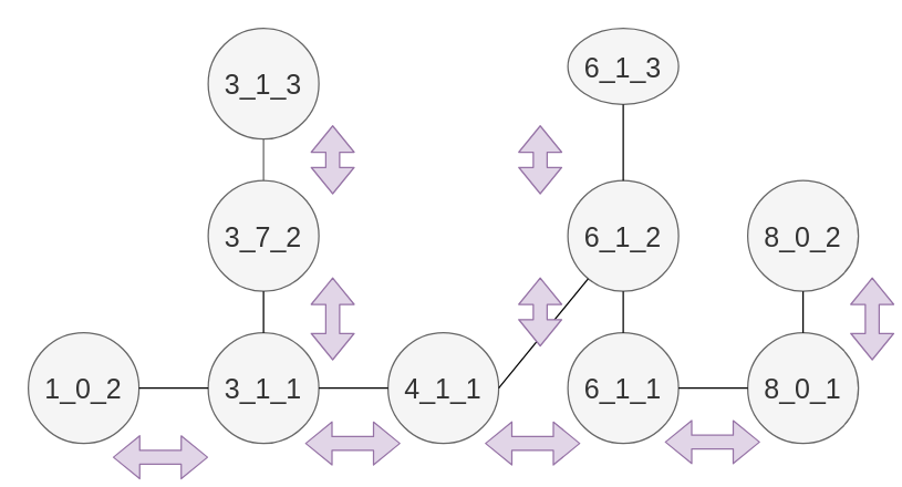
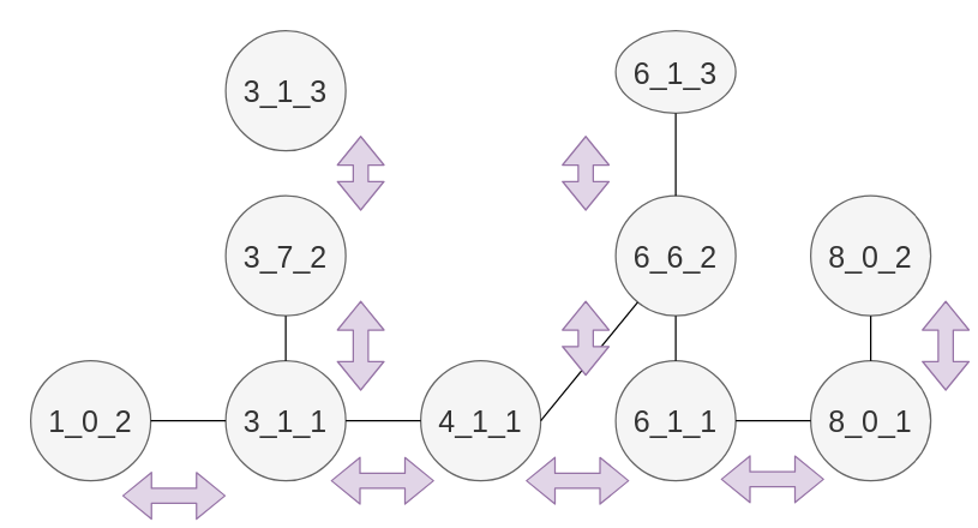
  <mxCell id="0" />
  <mxCell id="1" parent="0" />
  <mxCell id="2" value="&lt;font style=&quot;font-size: 20px&quot;&gt;1_0_2&lt;/font&gt;" style="ellipse;whiteSpace=wrap;html=1;aspect=fixed;shadow=0;fillColor=#f5f5f5;strokeColor=#666666;fontColor=#333333;" parent="1" vertex="1"><mxGeometry x="20" y="240" width="80" height="80" as="geometry" /></mxCell>
  <mxCell id="3" value="&lt;font style=&quot;font-size: 20px&quot;&gt;3_1_1&lt;/font&gt;" style="ellipse;whiteSpace=wrap;html=1;aspect=fixed;shadow=0;fillColor=#f5f5f5;strokeColor=#666666;fontColor=#333333;" parent="1" vertex="1"><mxGeometry x="150" y="240" width="80" height="80" as="geometry" /></mxCell>
  <mxCell id="4" value="&lt;font style=&quot;font-size: 20px&quot;&gt;4_1_1&lt;/font&gt;" style="ellipse;whiteSpace=wrap;html=1;aspect=fixed;shadow=0;fillColor=#f5f5f5;strokeColor=#666666;fontColor=#333333;" parent="1" vertex="1"><mxGeometry x="280" y="240" width="80" height="80" as="geometry" /></mxCell>
  <mxCell id="5" value="&lt;font style=&quot;font-size: 20px&quot;&gt;6_1_1&lt;/font&gt;" style="ellipse;whiteSpace=wrap;html=1;aspect=fixed;shadow=0;fillColor=#f5f5f5;strokeColor=#666666;fontColor=#333333;" parent="1" vertex="1"><mxGeometry x="410" y="240" width="80" height="80" as="geometry" /></mxCell>
  <mxCell id="6" value="&lt;font style=&quot;font-size: 20px&quot;&gt;8_0_1&lt;/font&gt;" style="ellipse;whiteSpace=wrap;html=1;aspect=fixed;shadow=0;fillColor=#f5f5f5;strokeColor=#666666;fontColor=#333333;" parent="1" vertex="1"><mxGeometry x="540" y="240" width="80" height="80" as="geometry" /></mxCell>
  <mxCell id="7" value="&lt;font style=&quot;font-size: 20px&quot;&gt;3_7_2&lt;/font&gt;" style="ellipse;whiteSpace=wrap;html=1;aspect=fixed;shadow=0;fillColor=#f5f5f5;strokeColor=#666666;fontColor=#333333;" parent="1" vertex="1"><mxGeometry x="150" y="130" width="80" height="80" as="geometry" /></mxCell>
  <mxCell id="8" value="&lt;font style=&quot;font-size: 20px&quot;&gt;3_1_3&lt;/font&gt;" style="ellipse;whiteSpace=wrap;html=1;aspect=fixed;shadow=0;fillColor=#f5f5f5;strokeColor=#666666;fontColor=#333333;" parent="1" vertex="1"><mxGeometry x="150" y="20" width="80" height="80" as="geometry" /></mxCell>
- <mxCell id="9" value="&lt;font style=&quot;font-size: 20px&quot;&gt;6_1_2&lt;/font&gt;" style="ellipse;whiteSpace=wrap;html=1;aspect=fixed;shadow=0;fillColor=#f5f5f5;strokeColor=#666666;fontColor=#333333;" parent="1" vertex="1"><mxGeometry x="410" y="130" width="80" height="80" as="geometry" /></mxCell>
+ <mxCell id="9" value="&lt;font style=&quot;font-size: 20px&quot;&gt;6_6_2&lt;/font&gt;" style="ellipse;whiteSpace=wrap;html=1;aspect=fixed;shadow=0;fillColor=#f5f5f5;strokeColor=#666666;fontColor=#333333;" parent="1" vertex="1"><mxGeometry x="410" y="130" width="80" height="80" as="geometry" /></mxCell>
  <mxCell id="10" value="&lt;font style=&quot;font-size: 20px&quot;&gt;6_1_3&lt;/font&gt;" style="ellipse;whiteSpace=wrap;html=1;aspect=fixed;shadow=0;fillColor=#f5f5f5;strokeColor=#666666;fontColor=#333333;" parent="1" vertex="1"><mxGeometry x="410" y="20" width="80" height="55" as="geometry" /></mxCell>
  <mxCell id="11" value="&lt;font style=&quot;font-size: 20px&quot;&gt;8_0_2&lt;/font&gt;" style="ellipse;whiteSpace=wrap;html=1;aspect=fixed;shadow=0;fillColor=#f5f5f5;strokeColor=#666666;fontColor=#333333;" parent="1" vertex="1"><mxGeometry x="540" y="130" width="80" height="80" as="geometry" /></mxCell>
  <mxCell id="12" value="" style="endArrow=none;html=1;entryX=0;entryY=0.5;entryDx=0;entryDy=0;exitX=1;exitY=0.5;exitDx=0;exitDy=0;" parent="1" source="2" target="3" edge="1"><mxGeometry width="50" height="50" relative="1" as="geometry"><mxPoint x="100" y="280" as="sourcePoint" /><mxPoint x="215" y="360" as="targetPoint" /></mxGeometry></mxCell>
  <mxCell id="13" value="" style="endArrow=none;html=1;entryX=0;entryY=0.5;entryDx=0;entryDy=0;exitX=1;exitY=0.5;exitDx=0;exitDy=0;" parent="1" source="3" target="4" edge="1"><mxGeometry width="50" height="50" relative="1" as="geometry"><mxPoint x="320" y="360" as="sourcePoint" /><mxPoint x="370" y="360" as="targetPoint" /></mxGeometry></mxCell>
  <mxCell id="14" value="" style="endArrow=none;html=1;exitX=1;exitY=0.5;exitDx=0;exitDy=0;" parent="1" source="4" target="9" edge="1"><mxGeometry width="50" height="50" relative="1" as="geometry"><mxPoint x="370" y="330" as="sourcePoint" /><mxPoint x="420" y="330" as="targetPoint" /></mxGeometry></mxCell>
  <mxCell id="15" value="" style="endArrow=none;html=1;entryX=0;entryY=0.5;entryDx=0;entryDy=0;exitX=1;exitY=0.5;exitDx=0;exitDy=0;" parent="1" source="5" target="6" edge="1"><mxGeometry width="50" height="50" relative="1" as="geometry"><mxPoint x="520" y="360" as="sourcePoint" /><mxPoint x="570" y="360" as="targetPoint" /></mxGeometry></mxCell>
- <mxCell id="16" value="" style="endArrow=none;html=1;entryX=0.5;entryY=0;entryDx=0;entryDy=0;exitX=0.5;exitY=1;exitDx=0;exitDy=0;fillColor=#f5f5f5;strokeColor=#666666;" parent="1" source="8" target="7" edge="1"><mxGeometry width="50" height="50" relative="1" as="geometry"><mxPoint x="60" y="370" as="sourcePoint" /><mxPoint x="110" y="370" as="targetPoint" /></mxGeometry></mxCell>
  <mxCell id="17" value="" style="endArrow=none;html=1;entryX=0.5;entryY=0;entryDx=0;entryDy=0;exitX=0.5;exitY=1;exitDx=0;exitDy=0;" parent="1" source="7" target="3" edge="1"><mxGeometry width="50" height="50" relative="1" as="geometry"><mxPoint x="70" y="380" as="sourcePoint" /><mxPoint x="120" y="380" as="targetPoint" /></mxGeometry></mxCell>
  <mxCell id="18" value="" style="endArrow=none;html=1;entryX=0.5;entryY=0;entryDx=0;entryDy=0;exitX=0.5;exitY=1;exitDx=0;exitDy=0;" parent="1" source="10" target="9" edge="1"><mxGeometry width="50" height="50" relative="1" as="geometry"><mxPoint x="550" y="90" as="sourcePoint" /><mxPoint x="600" y="90" as="targetPoint" /></mxGeometry></mxCell>
  <mxCell id="19" value="" style="endArrow=none;html=1;entryX=0.5;entryY=0;entryDx=0;entryDy=0;exitX=0.5;exitY=1;exitDx=0;exitDy=0;" parent="1" source="9" target="5" edge="1"><mxGeometry width="50" height="50" relative="1" as="geometry"><mxPoint x="90" y="400" as="sourcePoint" /><mxPoint x="140" y="400" as="targetPoint" /></mxGeometry></mxCell>
  <mxCell id="20" value="" style="endArrow=none;html=1;entryX=0.5;entryY=0;entryDx=0;entryDy=0;exitX=0.5;exitY=1;exitDx=0;exitDy=0;" parent="1" source="11" target="6" edge="1"><mxGeometry width="50" height="50" relative="1" as="geometry"><mxPoint x="100" y="410" as="sourcePoint" /><mxPoint x="150" y="410" as="targetPoint" /></mxGeometry></mxCell>
  <mxCell id="21" value="" style="shape=flexArrow;endArrow=classic;html=1;fillColor=#e1d5e7;strokeColor=#9673a6;startArrow=block;" parent="1" edge="1"><mxGeometry width="50" height="50" relative="1" as="geometry"><mxPoint x="630" y="200" as="sourcePoint" /><mxPoint x="630" y="260" as="targetPoint" /></mxGeometry></mxCell>
  <mxCell id="22" value="" style="shape=flexArrow;endArrow=classic;html=1;fillColor=#e1d5e7;strokeColor=#9673a6;startArrow=block;" parent="1" edge="1"><mxGeometry width="50" height="50" relative="1" as="geometry"><mxPoint x="549" y="319" as="sourcePoint" /><mxPoint x="480" y="319" as="targetPoint" /></mxGeometry></mxCell>
  <mxCell id="23" value="" style="shape=flexArrow;endArrow=classic;html=1;fillColor=#e1d5e7;strokeColor=#9673a6;startArrow=block;" parent="1" edge="1"><mxGeometry width="50" height="50" relative="1" as="geometry"><mxPoint x="419" y="320" as="sourcePoint" /><mxPoint x="350" y="320" as="targetPoint" /></mxGeometry></mxCell>
  <mxCell id="24" value="" style="shape=flexArrow;endArrow=classic;html=1;fillColor=#e1d5e7;strokeColor=#9673a6;startArrow=block;" parent="1" edge="1"><mxGeometry width="50" height="50" relative="1" as="geometry"><mxPoint x="289" y="320" as="sourcePoint" /><mxPoint x="220" y="320" as="targetPoint" /></mxGeometry></mxCell>
  <mxCell id="25" value="" style="shape=flexArrow;endArrow=classic;html=1;fillColor=#e1d5e7;strokeColor=#9673a6;startArrow=block;" parent="1" edge="1"><mxGeometry width="50" height="50" relative="1" as="geometry"><mxPoint x="240" y="260" as="sourcePoint" /><mxPoint x="240" y="200" as="targetPoint" /></mxGeometry></mxCell>
  <mxCell id="26" value="" style="shape=flexArrow;endArrow=classic;html=1;fillColor=#e1d5e7;strokeColor=#9673a6;startArrow=block;" parent="1" edge="1"><mxGeometry width="50" height="50" relative="1" as="geometry"><mxPoint x="240" y="140" as="sourcePoint" /><mxPoint x="240" y="90" as="targetPoint" /></mxGeometry></mxCell>
  <mxCell id="27" value="" style="shape=flexArrow;endArrow=classic;html=1;fillColor=#e1d5e7;strokeColor=#9673a6;startArrow=block;" edge="1" parent="1"><mxGeometry width="50" height="50" relative="1" as="geometry"><mxPoint x="150" y="330" as="sourcePoint" /><mxPoint x="81" y="330" as="targetPoint" /></mxGeometry></mxCell>
  <mxCell id="28" value="" style="shape=flexArrow;endArrow=classic;html=1;fillColor=#e1d5e7;strokeColor=#9673a6;startArrow=block;" edge="1" parent="1"><mxGeometry width="50" height="50" relative="1" as="geometry"><mxPoint x="390" y="140" as="sourcePoint" /><mxPoint x="390" y="90" as="targetPoint" /></mxGeometry></mxCell>
  <mxCell id="29" value="" style="shape=flexArrow;endArrow=classic;html=1;fillColor=#e1d5e7;strokeColor=#9673a6;startArrow=block;" edge="1" parent="1"><mxGeometry width="50" height="50" relative="1" as="geometry"><mxPoint x="390" y="250" as="sourcePoint" /><mxPoint x="390" y="200" as="targetPoint" /></mxGeometry></mxCell>
